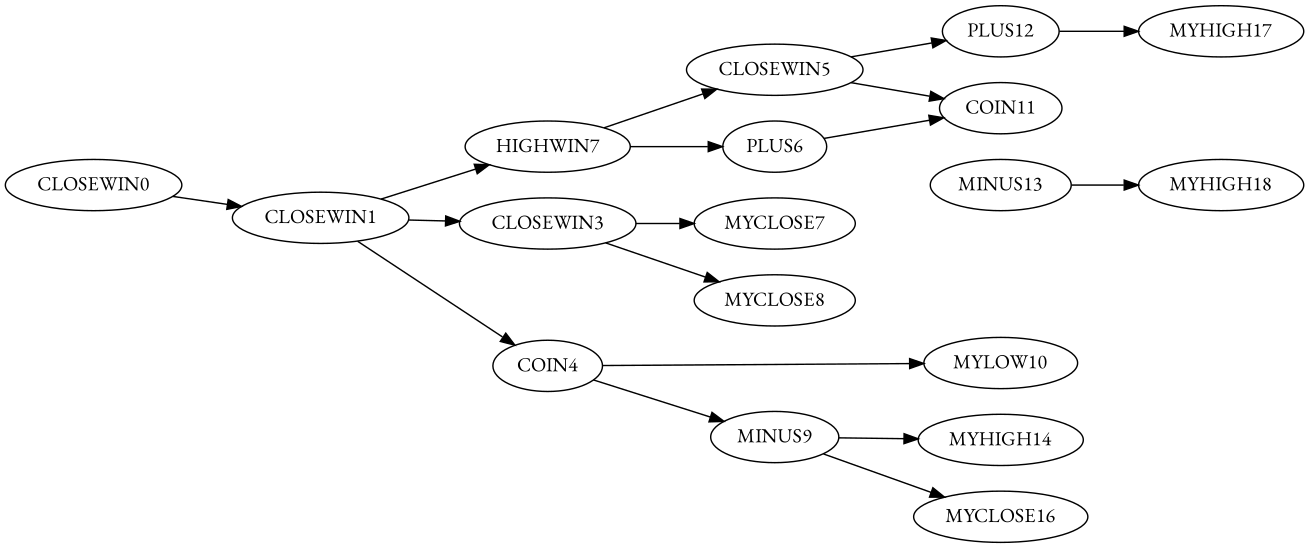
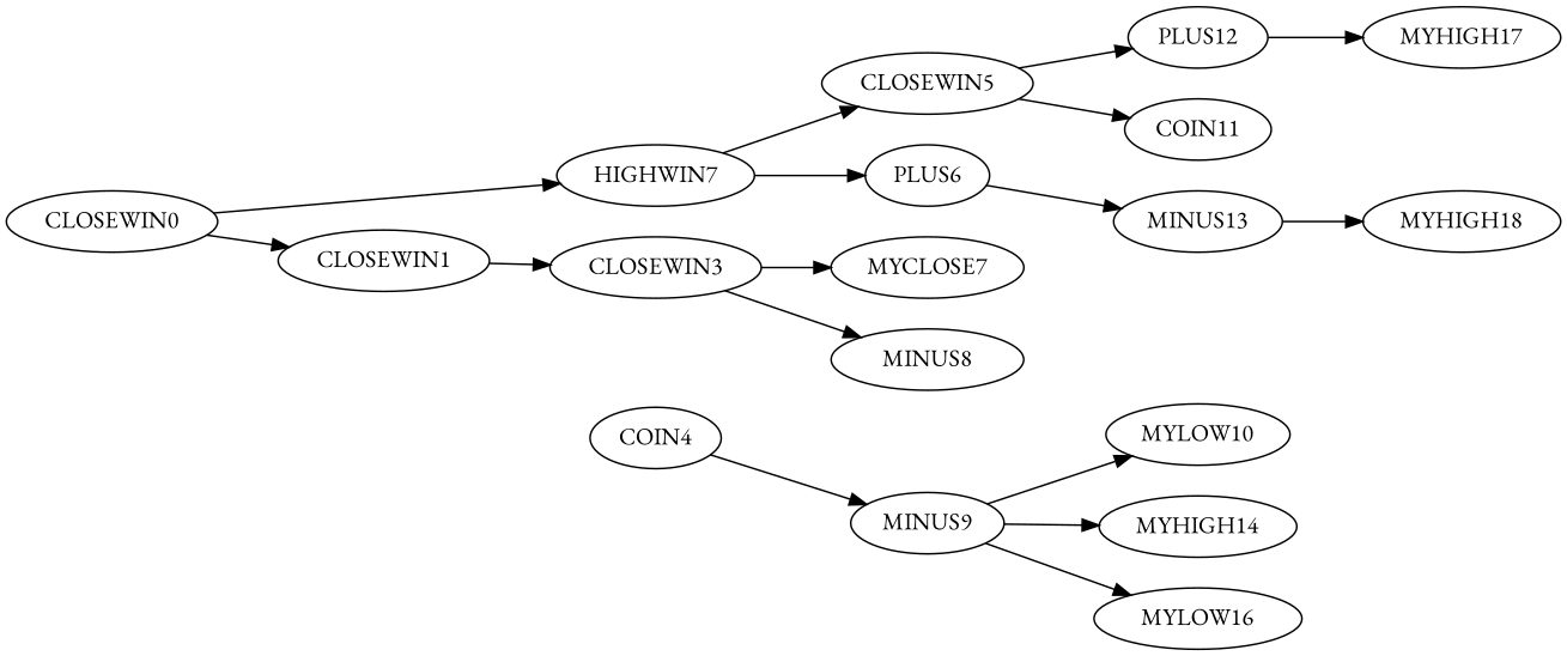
  digraph {
    fontname="EB Garamond"
    rankdir=LR
    node [fontname="EB Garamond"]
    edge [fontname="EB Garamond"]
    CLOSEWIN0
    CLOSEWIN1
    n3 [label=HIGHWIN7]
    CLOSEWIN3
    COIN4
    CLOSEWIN5
    PLUS6
    MYCLOSE7
-   MYCLOSE8
+   MYCLOSE8 [label=MINUS8]
    MINUS9
    MYLOW10
    COIN11
    PLUS12
    MINUS13
    MYHIGH14
-   MYLOW16 [label=MYCLOSE16]
+   MYLOW16
    MYHIGH17
    MYHIGH18
    CLOSEWIN0 -> CLOSEWIN1
-   CLOSEWIN1 -> n3
+   CLOSEWIN0 -> n3
    CLOSEWIN1 -> CLOSEWIN3
-   CLOSEWIN1 -> COIN4
    n3 -> CLOSEWIN5
    n3 -> PLUS6
    CLOSEWIN3 -> MYCLOSE7
    CLOSEWIN3 -> MYCLOSE8
    COIN4 -> MINUS9
-   COIN4 -> MYLOW10
+   MINUS9 -> MYLOW10
    CLOSEWIN5 -> COIN11
    CLOSEWIN5 -> PLUS12
-   PLUS6 -> COIN11
+   PLUS6 -> MINUS13
    MINUS9 -> MYHIGH14
    MINUS9 -> MYLOW16
    PLUS12 -> MYHIGH17
    MINUS13 -> MYHIGH18
  }
